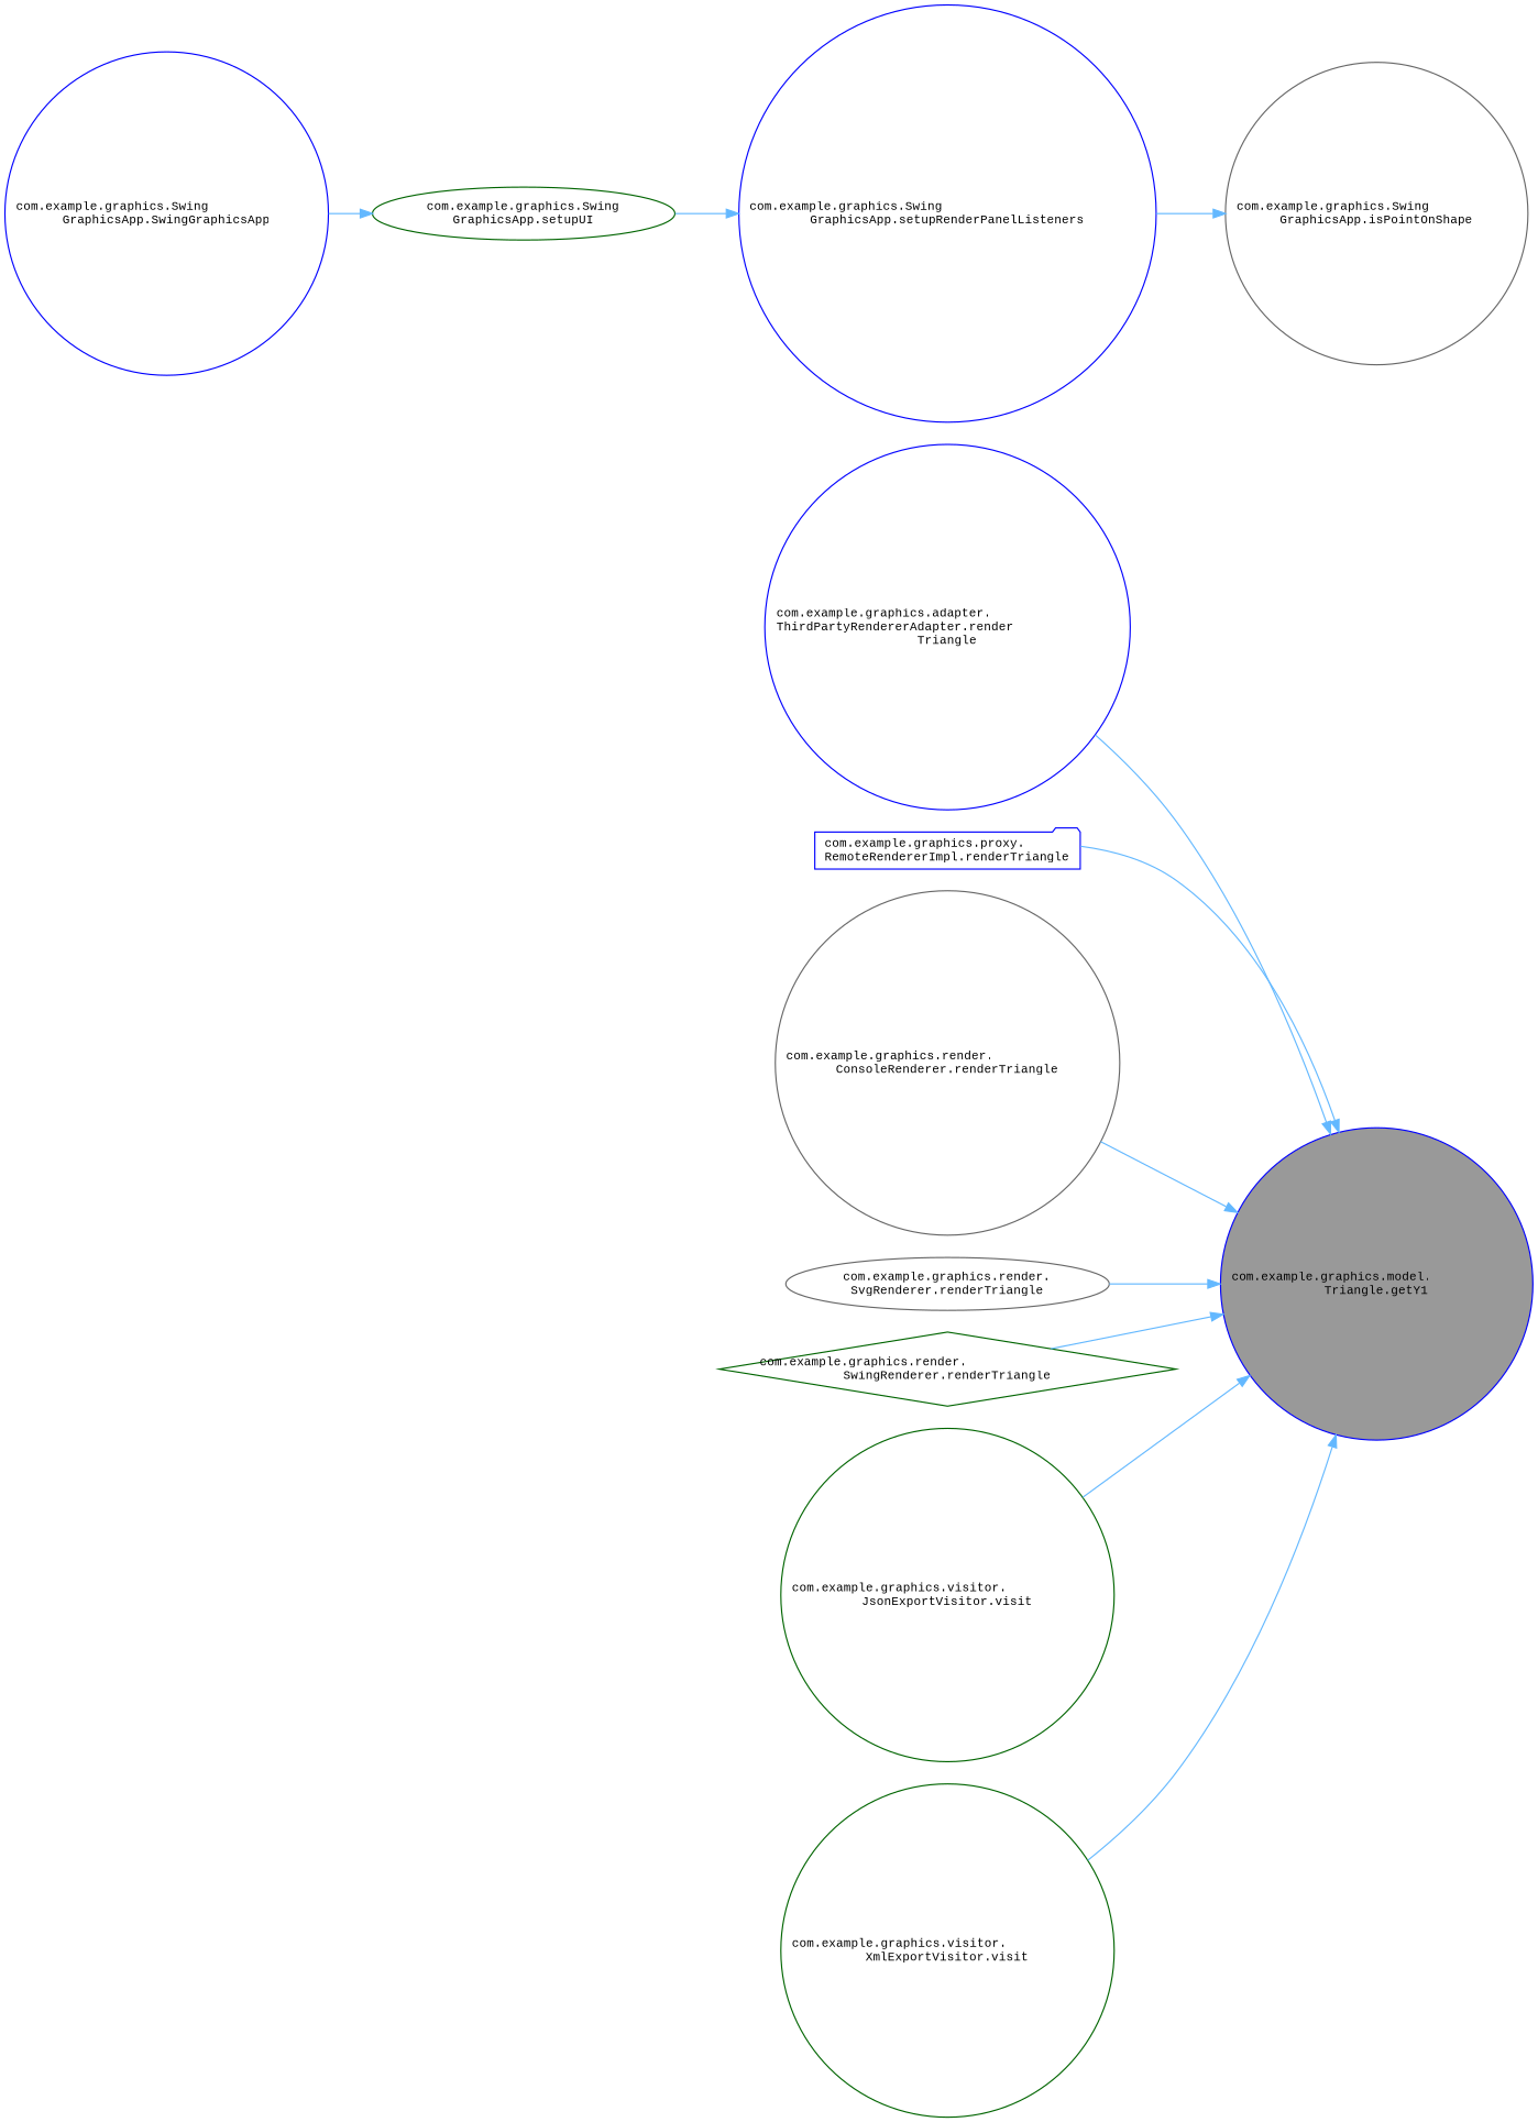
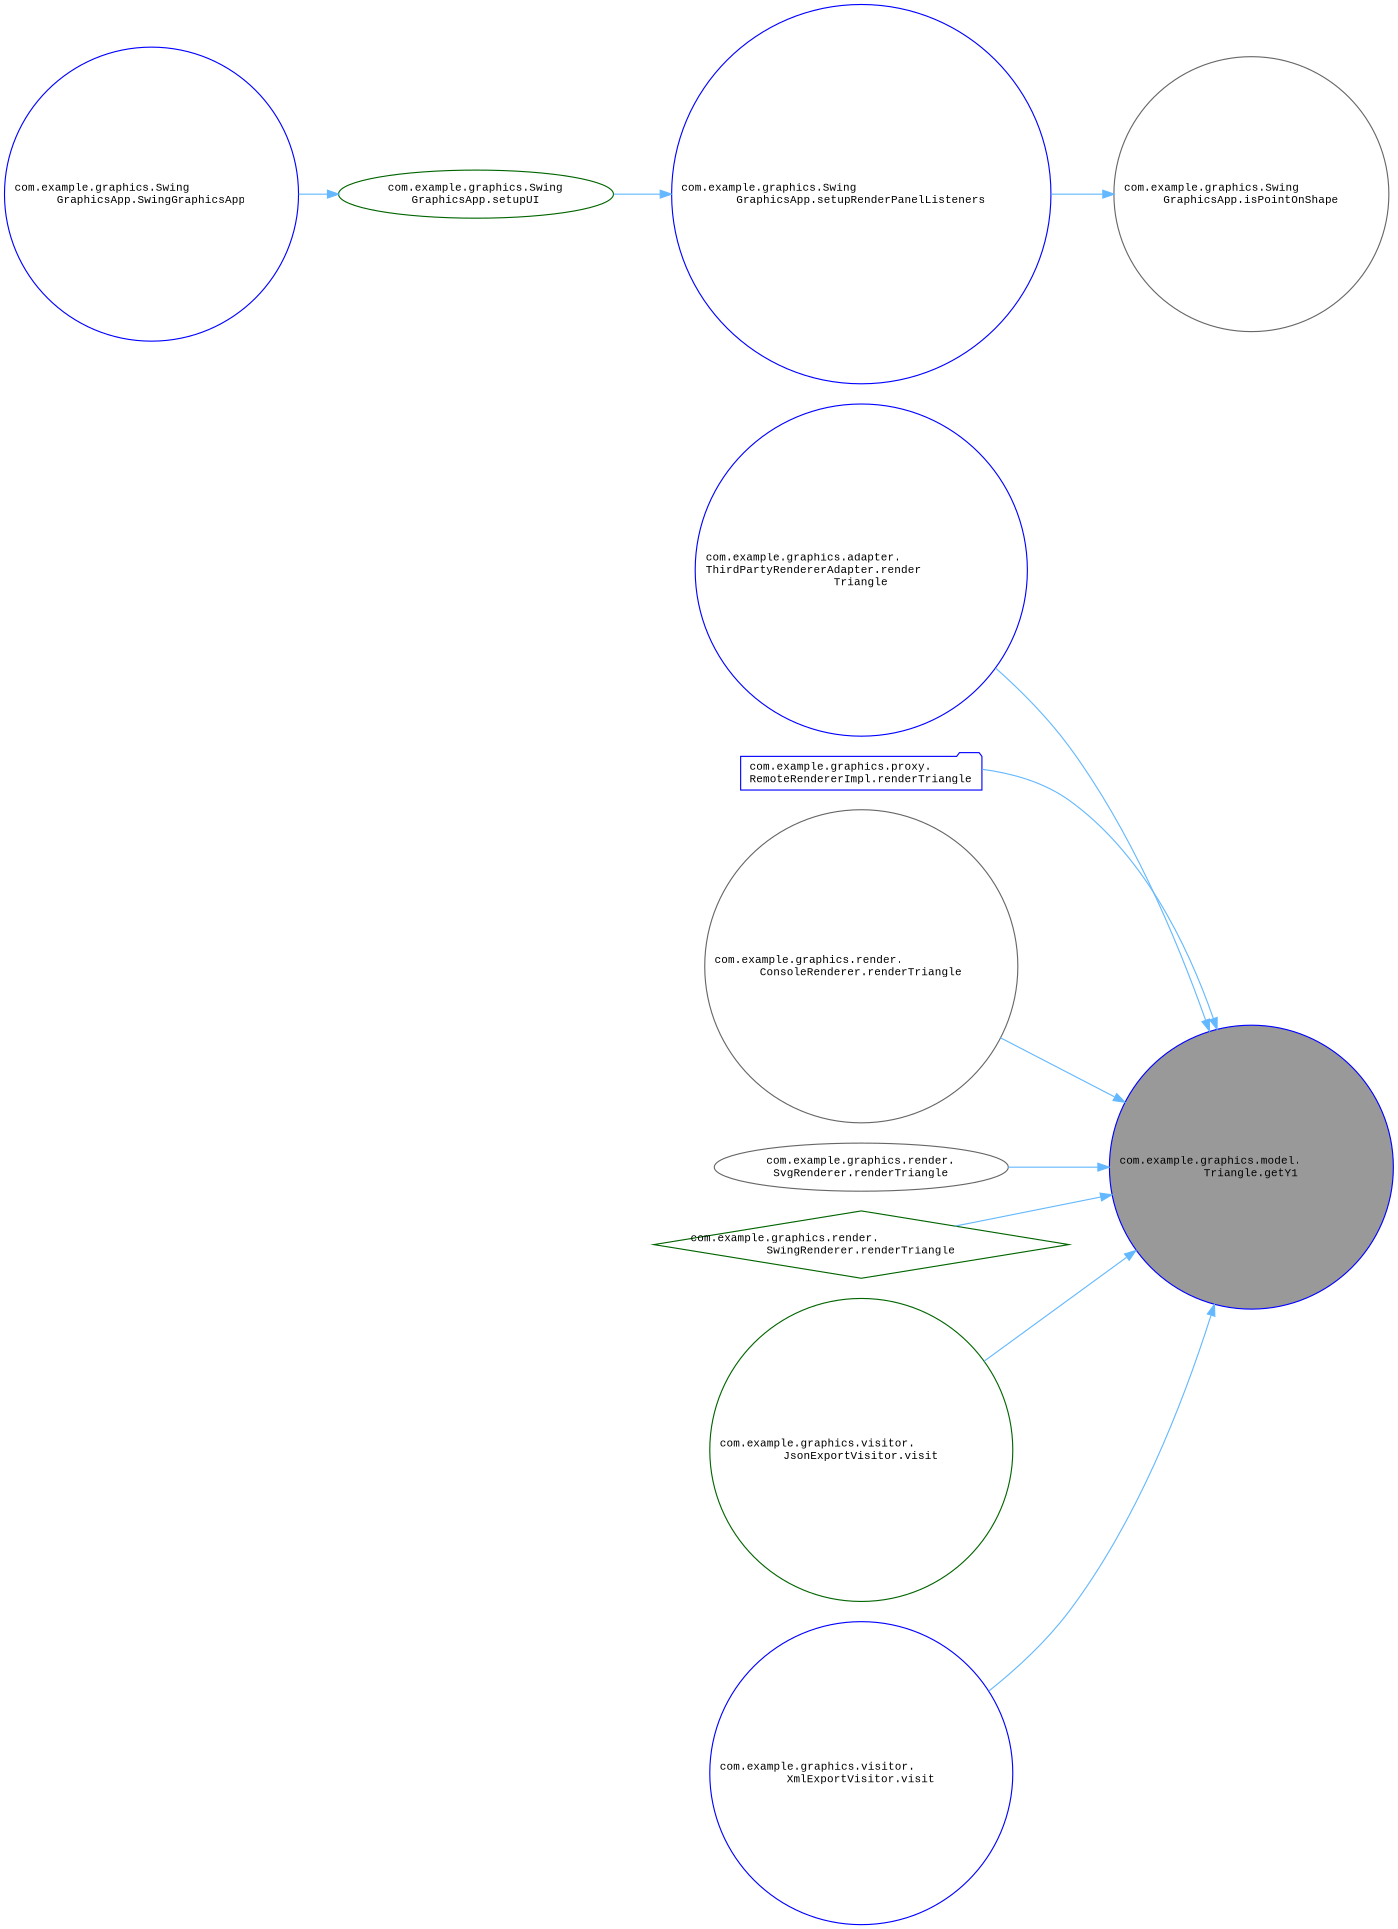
  digraph {
    fontname="Liberation Mono"
    rankdir=RL
    node [color=blue fillcolor=white fontname="Liberation Mono" fontsize=10 shape=circle style=filled]
    edge [color=steelblue1 dir=back fontname="Liberation Mono" fontsize=10 labelfontname=Helvetica labelfontsize=10 style=solid]
    n1 [fillcolor=grey60 fontcolor=black height=0.2 label="com.example.graphics.model.\lTriangle.getY1" width=0.4]
    n2 [height=0.2 label="com.example.graphics.adapter.\lThirdPartyRendererAdapter.render\lTriangle" width=0.4]
    n3 [height=0.2 label="com.example.graphics.proxy.\lRemoteRendererImpl.renderTriangle" shape=folder width=0.4]
    n4 [color=gray40 height=0.2 label="com.example.graphics.render.\lConsoleRenderer.renderTriangle" width=0.4]
    n5 [color=gray40 height=0.2 label="com.example.graphics.render.\lSvgRenderer.renderTriangle" shape=ellipse width=0.4]
    n6 [color=darkgreen height=0.2 label="com.example.graphics.render.\lSwingRenderer.renderTriangle" shape=diamond width=0.4]
    n7 [color=darkgreen height=0.2 label="com.example.graphics.visitor.\lJsonExportVisitor.visit" width=0.4]
-   n8 [color=darkgreen height=0.2 label="com.example.graphics.visitor.\lXmlExportVisitor.visit" width=0.4]
+   n8 [height=0.2 label="com.example.graphics.visitor.\lXmlExportVisitor.visit" width=0.4]
    n9 [color=gray40 height=0.2 label="com.example.graphics.Swing\lGraphicsApp.isPointOnShape" width=0.4]
    n10 [height=0.2 label="com.example.graphics.Swing\lGraphicsApp.setupRenderPanelListeners" width=0.4]
    n11 [color=darkgreen height=0.2 label="com.example.graphics.Swing\lGraphicsApp.setupUI" shape=ellipse width=0.4]
    n12 [height=0.2 label="com.example.graphics.Swing\lGraphicsApp.SwingGraphicsApp" width=0.4]
    n1 -> n2
    n1 -> n3
    n1 -> n4
    n1 -> n5
    n1 -> n6
    n1 -> n7
    n1 -> n8
    n9 -> n10
    n10 -> n11
    n11 -> n12
  }
